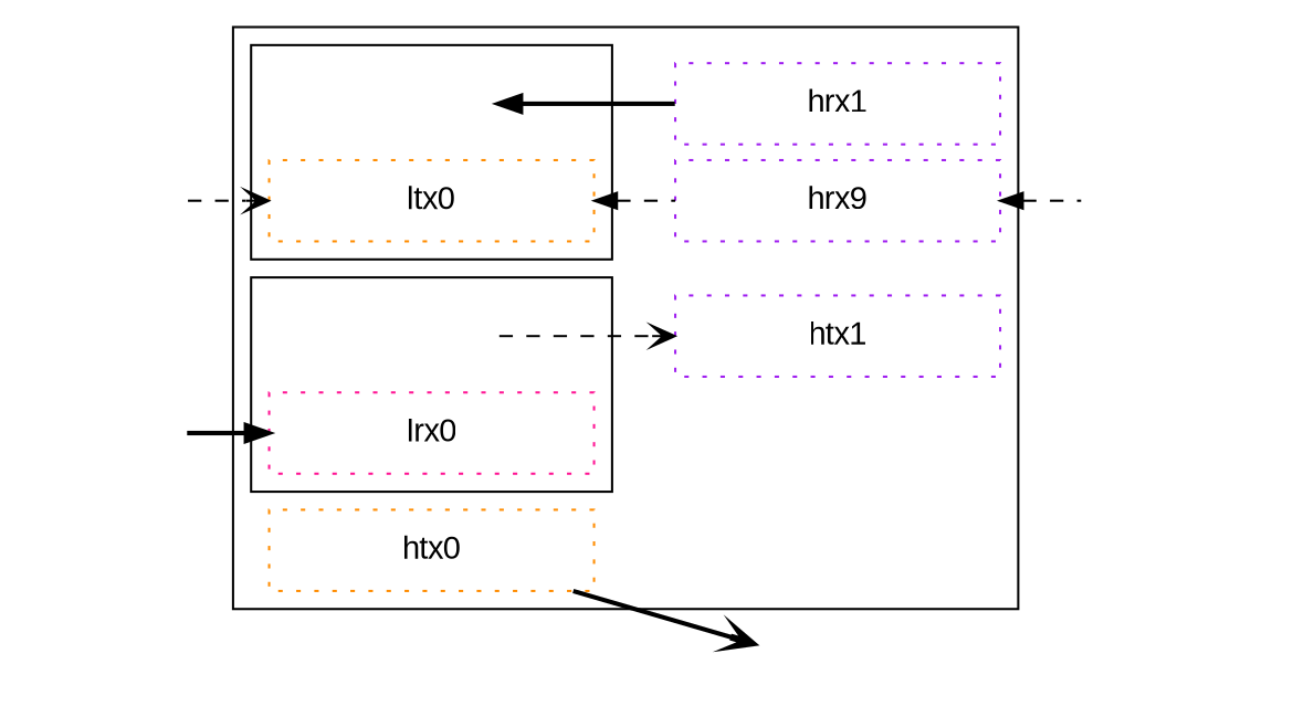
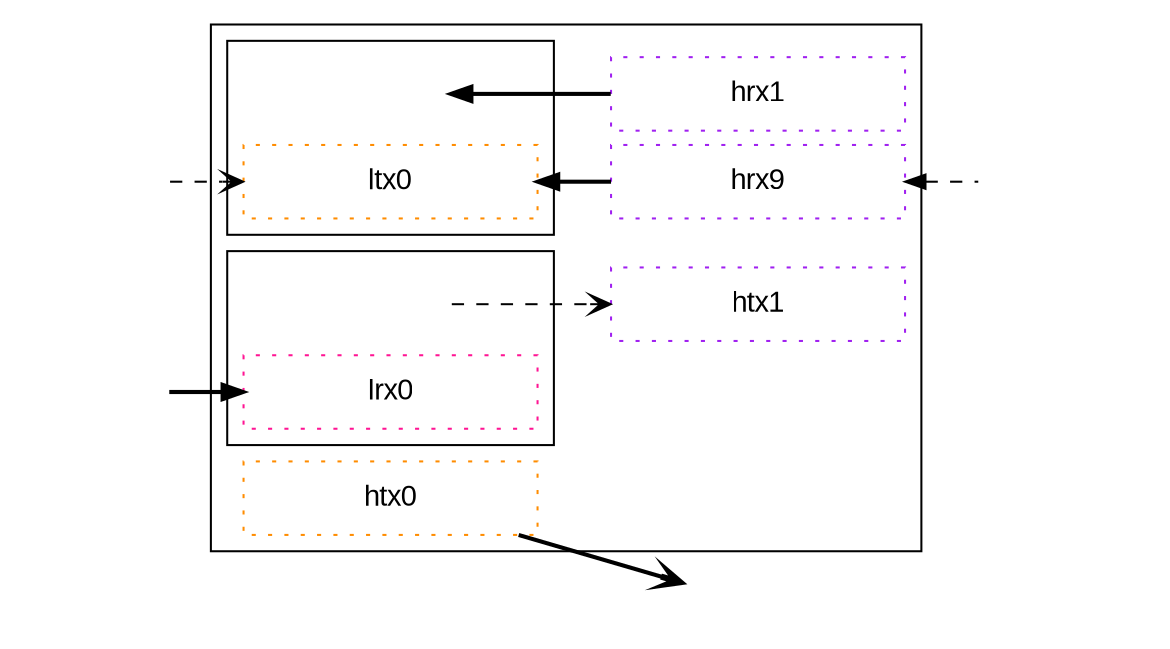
  digraph {
    compound=true
    fontname="Liberation Sans"
    nodesep=0.1
    rankdir=LR
    node [fontname="Liberation Sans" style=dotted]
    edge [fontname="Liberation Sans" style=bold]
    lrx0 [color=deeppink shape=rect width=2]
    lrx00 [style=invis]
    ltx0 [color=darkorange shape=rect width=2]
    ltx00 [style=invis]
    n5 [color=purple label=hrx9 shape=rect width=2]
    htx0 [color=darkorange shape=rect width=2]
    hrx1 [color=purple shape=rect width=2]
    htx1 [color=purple shape=rect width=2]
    hm_htx0 [style=invis]
    hm_hrx0 [style=invis]
    lm_lrx0 [style=invis]
    lm_ltx0 [style=invis]
    subgraph cluster_1 {
      n5
      htx0
      hrx1
      htx1
      subgraph cluster_2 {
        subgraph sub_3 {
          rank=same
          lrx0
          lrx00
        }
      }
      subgraph cluster_4 {
        subgraph sub_5 {
          rank=same
          ltx0
          ltx00
        }
      }
    }
    lrx0 -> lrx00 [style=invis]
    lrx00 -> htx1 [arrowhead=vee style=dashed]
    ltx0 -> ltx00 [style=invis]
-   ltx0 -> n5 [dir=back style=dashed]
+   ltx0 -> n5 [dir=back]
    ltx00 -> hrx1 [dir=back]
    n5 -> hm_htx0 [dir=back style=dashed]
    htx0 -> hm_hrx0 [arrowhead=vee]
    lm_lrx0 -> ltx0 [arrowhead=vee style=dashed]
    lm_ltx0 -> lrx0 [arrowhead=normal]
  }
